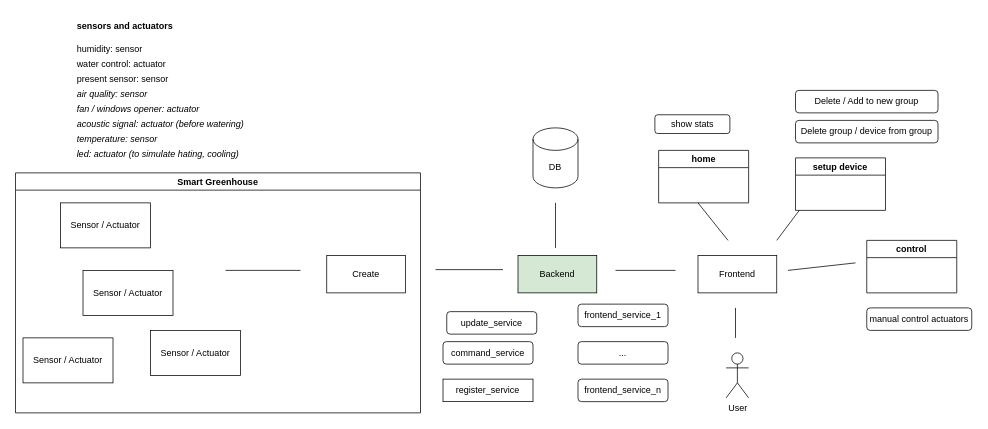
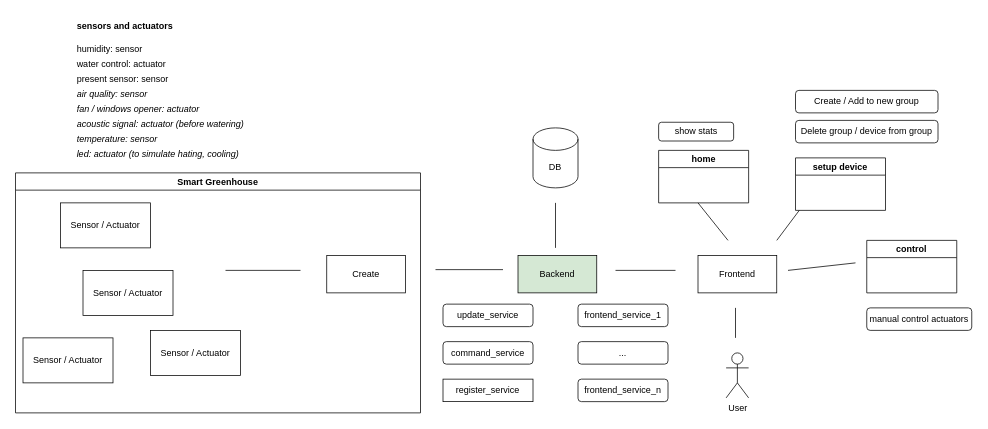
  <mxCell id="0" />
  <mxCell id="1" parent="0" />
  <mxCell id="2" value="&lt;div align=&quot;left&quot;&gt;&lt;b&gt;sensors and actuators&lt;/b&gt;&lt;br&gt;&lt;/div&gt;" style="text;html=1;strokeColor=none;fillColor=none;align=left;verticalAlign=middle;whiteSpace=wrap;rounded=0;" parent="1" vertex="1"><mxGeometry x="100" y="20" width="150" height="30" as="geometry" /></mxCell>
  <mxCell id="3" value="&lt;div align=&quot;left&quot;&gt;humidity: sensor&lt;/div&gt;" style="text;html=1;strokeColor=none;fillColor=none;align=left;verticalAlign=middle;whiteSpace=wrap;rounded=0;" parent="1" vertex="1"><mxGeometry x="100" y="50" width="110" height="30" as="geometry" /></mxCell>
  <mxCell id="4" value="&lt;div align=&quot;left&quot;&gt;water control: actuator&lt;/div&gt;" style="text;html=1;strokeColor=none;fillColor=none;align=left;verticalAlign=middle;whiteSpace=wrap;rounded=0;" parent="1" vertex="1"><mxGeometry x="100" y="70" width="160" height="30" as="geometry" /></mxCell>
  <mxCell id="5" value="present sensor: sensor" style="text;html=1;strokeColor=none;fillColor=none;align=left;verticalAlign=middle;whiteSpace=wrap;rounded=0;" parent="1" vertex="1"><mxGeometry x="100" y="90" width="160" height="30" as="geometry" /></mxCell>
  <mxCell id="6" value="&lt;i&gt;air quality: sensor&lt;/i&gt;" style="text;html=1;strokeColor=none;fillColor=none;align=left;verticalAlign=middle;whiteSpace=wrap;rounded=0;" parent="1" vertex="1"><mxGeometry x="100" y="110" width="160" height="30" as="geometry" /></mxCell>
  <mxCell id="7" value="&lt;i&gt;fan / windows opener: actuator&lt;br&gt;&lt;/i&gt;" style="text;html=1;strokeColor=none;fillColor=none;align=left;verticalAlign=middle;whiteSpace=wrap;rounded=0;" parent="1" vertex="1"><mxGeometry x="100" y="130" width="180" height="30" as="geometry" /></mxCell>
  <mxCell id="8" value="&lt;i&gt;acoustic signal: actuator (before watering)&lt;br&gt;&lt;/i&gt;" style="text;html=1;strokeColor=none;fillColor=none;align=left;verticalAlign=middle;whiteSpace=wrap;rounded=0;" parent="1" vertex="1"><mxGeometry x="100" y="150" width="230" height="30" as="geometry" /></mxCell>
  <mxCell id="9" value="&lt;i&gt;temperature: sensor&lt;br&gt;&lt;/i&gt;" style="text;html=1;strokeColor=none;fillColor=none;align=left;verticalAlign=middle;whiteSpace=wrap;rounded=0;" parent="1" vertex="1"><mxGeometry x="100" y="170" width="230" height="30" as="geometry" /></mxCell>
  <mxCell id="10" value="&lt;i&gt;led: actuator (to simulate hating, cooling)&lt;br&gt;&lt;/i&gt;" style="text;html=1;strokeColor=none;fillColor=none;align=left;verticalAlign=middle;whiteSpace=wrap;rounded=0;" parent="1" vertex="1"><mxGeometry x="100" y="190" width="230" height="30" as="geometry" /></mxCell>
  <mxCell id="11" value="Sensor / Actuator" style="rounded=0;whiteSpace=wrap;html=1;" parent="1" vertex="1"><mxGeometry x="80" y="270" width="120" height="60" as="geometry" /></mxCell>
  <mxCell id="12" value="Sensor / Actuator" style="rounded=0;whiteSpace=wrap;html=1;" parent="1" vertex="1"><mxGeometry x="110" y="360" width="120" height="60" as="geometry" /></mxCell>
  <mxCell id="13" value="Sensor / Actuator" style="rounded=0;whiteSpace=wrap;html=1;" parent="1" vertex="1"><mxGeometry x="200" y="440" width="120" height="60" as="geometry" /></mxCell>
  <mxCell id="14" value="Sensor / Actuator" style="rounded=0;whiteSpace=wrap;html=1;" parent="1" vertex="1"><mxGeometry x="30" y="450" width="120" height="60" as="geometry" /></mxCell>
  <mxCell id="15" value="" style="endArrow=none;html=1;rounded=0;" parent="1" edge="1"><mxGeometry width="50" height="50" relative="1" as="geometry"><mxPoint x="300" y="360" as="sourcePoint" /><mxPoint x="400" y="360" as="targetPoint" /></mxGeometry></mxCell>
  <mxCell id="16" value="Create" style="rounded=0;whiteSpace=wrap;html=1;" parent="1" vertex="1"><mxGeometry x="435" y="340" width="105" height="50" as="geometry" /></mxCell>
  <mxCell id="17" value="Backend" style="rounded=0;whiteSpace=wrap;html=1;fillColor=#d5e8d4;" parent="1" vertex="1"><mxGeometry x="690" y="340" width="105" height="50" as="geometry" /></mxCell>
  <mxCell id="18" value="" style="endArrow=none;html=1;rounded=0;" parent="1" edge="1"><mxGeometry width="50" height="50" relative="1" as="geometry"><mxPoint x="580" y="359" as="sourcePoint" /><mxPoint x="670" y="359" as="targetPoint" /></mxGeometry></mxCell>
  <mxCell id="19" value="DB" style="shape=cylinder3;whiteSpace=wrap;html=1;boundedLbl=1;backgroundOutline=1;size=15;" parent="1" vertex="1"><mxGeometry x="710" y="170" width="60" height="80" as="geometry" /></mxCell>
  <mxCell id="20" value="" style="endArrow=none;html=1;rounded=0;" parent="1" edge="1"><mxGeometry width="50" height="50" relative="1" as="geometry"><mxPoint x="740" y="330" as="sourcePoint" /><mxPoint x="740" y="270" as="targetPoint" /></mxGeometry></mxCell>
  <mxCell id="21" value="" style="endArrow=none;html=1;rounded=0;" parent="1" edge="1"><mxGeometry width="50" height="50" relative="1" as="geometry"><mxPoint x="820" y="360" as="sourcePoint" /><mxPoint x="900" y="360" as="targetPoint" /></mxGeometry></mxCell>
  <mxCell id="22" value="Frontend" style="rounded=0;whiteSpace=wrap;html=1;" parent="1" vertex="1"><mxGeometry x="930" y="340" width="105" height="50" as="geometry" /></mxCell>
  <mxCell id="23" value="User" style="shape=umlActor;verticalLabelPosition=bottom;verticalAlign=top;html=1;outlineConnect=0;" parent="1" vertex="1"><mxGeometry x="967.5" y="470" width="30" height="60" as="geometry" /></mxCell>
  <mxCell id="24" value="" style="endArrow=none;html=1;rounded=0;" parent="1" edge="1"><mxGeometry width="50" height="50" relative="1" as="geometry"><mxPoint x="980" y="450" as="sourcePoint" /><mxPoint x="980" y="410" as="targetPoint" /></mxGeometry></mxCell>
  <mxCell id="25" value="home" style="swimlane;whiteSpace=wrap;html=1;" parent="1" vertex="1"><mxGeometry x="877.5" y="200" width="120" height="70" as="geometry" /></mxCell>
  <mxCell id="26" value="setup device" style="swimlane;whiteSpace=wrap;html=1;" parent="1" vertex="1"><mxGeometry x="1060" y="210" width="120" height="70" as="geometry" /></mxCell>
  <mxCell id="27" value="control" style="swimlane;whiteSpace=wrap;html=1;" parent="1" vertex="1"><mxGeometry x="1155" y="320" width="120" height="70" as="geometry" /></mxCell>
  <mxCell id="28" value="" style="endArrow=none;html=1;rounded=0;" parent="1" edge="1"><mxGeometry width="50" height="50" relative="1" as="geometry"><mxPoint x="970" y="320" as="sourcePoint" /><mxPoint x="930" y="270" as="targetPoint" /></mxGeometry></mxCell>
  <mxCell id="29" value="" style="endArrow=none;html=1;rounded=0;" parent="1" edge="1"><mxGeometry width="50" height="50" relative="1" as="geometry"><mxPoint x="1035" y="320" as="sourcePoint" /><mxPoint x="1065" y="280" as="targetPoint" /></mxGeometry></mxCell>
  <mxCell id="30" value="" style="endArrow=none;html=1;rounded=0;" parent="1" edge="1"><mxGeometry width="50" height="50" relative="1" as="geometry"><mxPoint x="1050" y="360" as="sourcePoint" /><mxPoint x="1140" y="350" as="targetPoint" /></mxGeometry></mxCell>
  <mxCell id="31" value="Smart Greenhouse" style="swimlane;whiteSpace=wrap;html=1;" parent="1" vertex="1"><mxGeometry x="20" y="230" width="540" height="320" as="geometry" /></mxCell>
- <mxCell id="32" value="update_service" style="rounded=1;whiteSpace=wrap;html=1;" parent="1" vertex="1"><mxGeometry x="595" y="415" width="120" height="30" as="geometry" /></mxCell>
+ <mxCell id="32" value="update_service" style="rounded=1;whiteSpace=wrap;html=1;" parent="1" vertex="1"><mxGeometry x="590" y="405" width="120" height="30" as="geometry" /></mxCell>
  <mxCell id="33" value="command_service" style="rounded=1;whiteSpace=wrap;html=1;" parent="1" vertex="1"><mxGeometry x="590" y="455" width="120" height="30" as="geometry" /></mxCell>
  <mxCell id="34" value="register_service" style="whiteSpace=wrap;html=1;rounded=0;" parent="1" vertex="1"><mxGeometry x="590" y="505" width="120" height="30" as="geometry" /></mxCell>
  <mxCell id="35" value="frontend_service_1" style="rounded=1;whiteSpace=wrap;html=1;" parent="1" vertex="1"><mxGeometry x="770" y="405" width="120" height="30" as="geometry" /></mxCell>
  <mxCell id="36" value="..." style="rounded=1;whiteSpace=wrap;html=1;" parent="1" vertex="1"><mxGeometry x="770" y="455" width="120" height="30" as="geometry" /></mxCell>
  <mxCell id="37" value="frontend_service_n" style="rounded=1;whiteSpace=wrap;html=1;" parent="1" vertex="1"><mxGeometry x="770" y="505" width="120" height="30" as="geometry" /></mxCell>
- <mxCell id="38" value="Delete / Add to new group" style="rounded=1;whiteSpace=wrap;html=1;" vertex="1" parent="1"><mxGeometry x="1060" y="120" width="190" height="30" as="geometry" /></mxCell>
+ <mxCell id="38" value="Create / Add to new group" style="rounded=1;whiteSpace=wrap;html=1;" vertex="1" parent="1"><mxGeometry x="1060" y="120" width="190" height="30" as="geometry" /></mxCell>
  <mxCell id="39" value="Delete group / device from group" style="rounded=1;whiteSpace=wrap;html=1;" vertex="1" parent="1"><mxGeometry x="1060" y="160" width="190" height="30" as="geometry" /></mxCell>
- <mxCell id="40" value="show stats" style="rounded=1;whiteSpace=wrap;html=1;" vertex="1" parent="1"><mxGeometry x="872.5" y="152.5" width="100" height="25" as="geometry" /></mxCell>
+ <mxCell id="40" value="show stats" style="rounded=1;whiteSpace=wrap;html=1;" vertex="1" parent="1"><mxGeometry x="877.5" y="162.5" width="100" height="25" as="geometry" /></mxCell>
  <mxCell id="41" value="manual control actuators" style="rounded=1;whiteSpace=wrap;html=1;" vertex="1" parent="1"><mxGeometry x="1155" y="410" width="140" height="30" as="geometry" /></mxCell>
